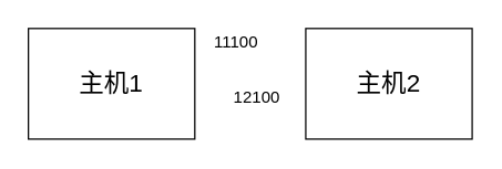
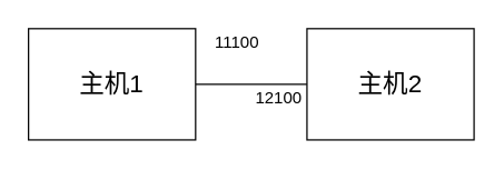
  <mxCell id="0" />
  <mxCell id="1" parent="0" />
+ <mxCell id="2" style="edgeStyle=none;html=1;exitX=1;exitY=0.5;exitDx=0;exitDy=0;endArrow=none;endFill=0;" edge="1" parent="1" source="3" target="4"><mxGeometry relative="1" as="geometry" /></mxCell>
  <mxCell id="3" value="&lt;font style=&quot;font-size: 18px&quot;&gt;主机1&lt;/font&gt;" style="rounded=0;whiteSpace=wrap;html=1;" vertex="1" parent="1"><mxGeometry x="20" y="20" width="120" height="80" as="geometry" /></mxCell>
  <mxCell id="4" value="&lt;font style=&quot;font-size: 18px&quot;&gt;主机2&lt;/font&gt;" style="rounded=0;whiteSpace=wrap;html=1;" vertex="1" parent="1"><mxGeometry x="220" y="20" width="120" height="80" as="geometry" /></mxCell>
  <mxCell id="5" value="11100" style="text;html=1;strokeColor=none;fillColor=none;align=center;verticalAlign=middle;whiteSpace=wrap;rounded=0;" vertex="1" parent="1"><mxGeometry x="150" y="20" width="40" height="20" as="geometry" /></mxCell>
- <mxCell id="6" value="12100" style="text;html=1;strokeColor=none;fillColor=none;align=center;verticalAlign=middle;whiteSpace=wrap;rounded=0;" vertex="1" parent="1"><mxGeometry x="165" y="60" width="40" height="20" as="geometry" /></mxCell>
+ <mxCell id="6" value="12100" style="text;html=1;strokeColor=none;fillColor=none;align=center;verticalAlign=middle;whiteSpace=wrap;rounded=0;" vertex="1" parent="1"><mxGeometry x="180" y="60" width="40" height="20" as="geometry" /></mxCell>
